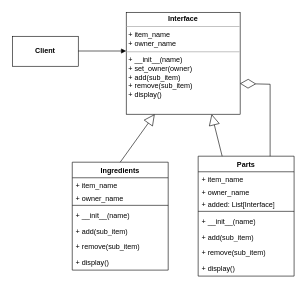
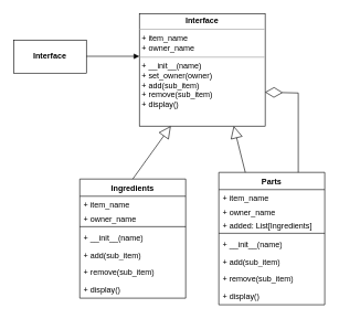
  <mxCell id="0" />
  <mxCell id="1" parent="0" />
  <mxCell id="2" value="Ingredients" style="swimlane;fontStyle=1;align=center;verticalAlign=top;childLayout=stackLayout;horizontal=1;startSize=26;horizontalStack=0;resizeParent=1;resizeParentMax=0;resizeLast=0;collapsible=1;marginBottom=0;whiteSpace=wrap;html=1;" parent="1" vertex="1"><mxGeometry x="120" y="270" width="160" height="180" as="geometry" /></mxCell>
  <mxCell id="3" value="+ item_name" style="text;strokeColor=none;fillColor=none;align=left;verticalAlign=top;spacingLeft=4;spacingRight=4;overflow=hidden;rotatable=0;points=[[0,0.5],[1,0.5]];portConstraint=eastwest;whiteSpace=wrap;html=1;" parent="2" vertex="1"><mxGeometry y="26" width="160" height="22" as="geometry" /></mxCell>
  <mxCell id="4" value="+ owner_name" style="text;strokeColor=none;fillColor=none;align=left;verticalAlign=top;spacingLeft=4;spacingRight=4;overflow=hidden;rotatable=0;points=[[0,0.5],[1,0.5]];portConstraint=eastwest;whiteSpace=wrap;html=1;" parent="2" vertex="1"><mxGeometry y="48" width="160" height="20" as="geometry" /></mxCell>
  <mxCell id="5" value="" style="line;strokeWidth=1;fillColor=none;align=left;verticalAlign=middle;spacingTop=-1;spacingLeft=3;spacingRight=3;rotatable=0;labelPosition=right;points=[];portConstraint=eastwest;strokeColor=inherit;" parent="2" vertex="1"><mxGeometry y="68" width="160" height="8" as="geometry" /></mxCell>
  <mxCell id="6" value="+ __init__(name)" style="text;strokeColor=none;fillColor=none;align=left;verticalAlign=top;spacingLeft=4;spacingRight=4;overflow=hidden;rotatable=0;points=[[0,0.5],[1,0.5]];portConstraint=eastwest;whiteSpace=wrap;html=1;" parent="2" vertex="1"><mxGeometry y="76" width="160" height="26" as="geometry" /></mxCell>
  <mxCell id="7" value="+ add(sub_item)" style="text;strokeColor=none;fillColor=none;align=left;verticalAlign=top;spacingLeft=4;spacingRight=4;overflow=hidden;rotatable=0;points=[[0,0.5],[1,0.5]];portConstraint=eastwest;whiteSpace=wrap;html=1;" parent="2" vertex="1"><mxGeometry y="102" width="160" height="26" as="geometry" /></mxCell>
  <mxCell id="8" value="+ remove(sub_item)" style="text;strokeColor=none;fillColor=none;align=left;verticalAlign=top;spacingLeft=4;spacingRight=4;overflow=hidden;rotatable=0;points=[[0,0.5],[1,0.5]];portConstraint=eastwest;whiteSpace=wrap;html=1;" parent="2" vertex="1"><mxGeometry y="128" width="160" height="26" as="geometry" /></mxCell>
  <mxCell id="9" value="+ display()" style="text;strokeColor=none;fillColor=none;align=left;verticalAlign=top;spacingLeft=4;spacingRight=4;overflow=hidden;rotatable=0;points=[[0,0.5],[1,0.5]];portConstraint=eastwest;whiteSpace=wrap;html=1;" parent="2" vertex="1"><mxGeometry y="154" width="160" height="26" as="geometry" /></mxCell>
  <mxCell id="10" value="&lt;p style=&quot;margin:0px;margin-top:4px;text-align:center;&quot;&gt;&lt;b&gt;Interface&lt;/b&gt;&lt;/p&gt;&lt;hr size=&quot;1&quot;&gt;&lt;p style=&quot;margin:0px;margin-left:4px;&quot;&gt;+ item_name&lt;/p&gt;&lt;p style=&quot;margin:0px;margin-left:4px;&quot;&gt;+ owner_name&lt;/p&gt;&lt;hr size=&quot;1&quot;&gt;&lt;p style=&quot;margin:0px;margin-left:4px;&quot;&gt;+ __init__(name)&lt;/p&gt;&lt;p style=&quot;margin:0px;margin-left:4px;&quot;&gt;+ set_owner(owner)&lt;/p&gt;&lt;p style=&quot;margin:0px;margin-left:4px;&quot;&gt;+ add(sub_item)&lt;br&gt;&lt;/p&gt;&lt;p style=&quot;margin:0px;margin-left:4px;&quot;&gt;+ remove(sub_item)&lt;br&gt;&lt;/p&gt;&lt;p style=&quot;margin:0px;margin-left:4px;&quot;&gt;+ display()&lt;br&gt;&lt;/p&gt;" style="verticalAlign=top;align=left;overflow=fill;fontSize=12;fontFamily=Helvetica;html=1;whiteSpace=wrap;" parent="1" vertex="1"><mxGeometry x="210" y="20" width="190" height="170" as="geometry" /></mxCell>
  <mxCell id="11" value="Parts" style="swimlane;fontStyle=1;align=center;verticalAlign=top;childLayout=stackLayout;horizontal=1;startSize=26;horizontalStack=0;resizeParent=1;resizeParentMax=0;resizeLast=0;collapsible=1;marginBottom=0;whiteSpace=wrap;html=1;" parent="1" vertex="1"><mxGeometry x="330" y="260" width="160" height="200" as="geometry" /></mxCell>
  <mxCell id="12" value="+ item_name" style="text;strokeColor=none;fillColor=none;align=left;verticalAlign=top;spacingLeft=4;spacingRight=4;overflow=hidden;rotatable=0;points=[[0,0.5],[1,0.5]];portConstraint=eastwest;whiteSpace=wrap;html=1;" parent="11" vertex="1"><mxGeometry y="26" width="160" height="22" as="geometry" /></mxCell>
  <mxCell id="13" value="+ owner_name" style="text;strokeColor=none;fillColor=none;align=left;verticalAlign=top;spacingLeft=4;spacingRight=4;overflow=hidden;rotatable=0;points=[[0,0.5],[1,0.5]];portConstraint=eastwest;whiteSpace=wrap;html=1;" parent="11" vertex="1"><mxGeometry y="48" width="160" height="20" as="geometry" /></mxCell>
- <mxCell id="14" value="+ added: List[Interface]" style="text;strokeColor=none;fillColor=none;align=left;verticalAlign=top;spacingLeft=4;spacingRight=4;overflow=hidden;rotatable=0;points=[[0,0.5],[1,0.5]];portConstraint=eastwest;whiteSpace=wrap;html=1;" parent="11" vertex="1"><mxGeometry y="68" width="160" height="20" as="geometry" /></mxCell>
+ <mxCell id="14" value="+ added: List[Ingredients]" style="text;strokeColor=none;fillColor=none;align=left;verticalAlign=top;spacingLeft=4;spacingRight=4;overflow=hidden;rotatable=0;points=[[0,0.5],[1,0.5]];portConstraint=eastwest;whiteSpace=wrap;html=1;" parent="11" vertex="1"><mxGeometry y="68" width="160" height="20" as="geometry" /></mxCell>
  <mxCell id="15" value="" style="line;strokeWidth=1;fillColor=none;align=left;verticalAlign=middle;spacingTop=-1;spacingLeft=3;spacingRight=3;rotatable=0;labelPosition=right;points=[];portConstraint=eastwest;strokeColor=inherit;" parent="11" vertex="1"><mxGeometry y="88" width="160" height="8" as="geometry" /></mxCell>
  <mxCell id="16" value="+ __init__(name)" style="text;strokeColor=none;fillColor=none;align=left;verticalAlign=top;spacingLeft=4;spacingRight=4;overflow=hidden;rotatable=0;points=[[0,0.5],[1,0.5]];portConstraint=eastwest;whiteSpace=wrap;html=1;" parent="11" vertex="1"><mxGeometry y="96" width="160" height="26" as="geometry" /></mxCell>
  <mxCell id="17" value="+ add(sub_item)" style="text;strokeColor=none;fillColor=none;align=left;verticalAlign=top;spacingLeft=4;spacingRight=4;overflow=hidden;rotatable=0;points=[[0,0.5],[1,0.5]];portConstraint=eastwest;whiteSpace=wrap;html=1;" parent="11" vertex="1"><mxGeometry y="122" width="160" height="26" as="geometry" /></mxCell>
  <mxCell id="18" value="+ remove(sub_item)" style="text;strokeColor=none;fillColor=none;align=left;verticalAlign=top;spacingLeft=4;spacingRight=4;overflow=hidden;rotatable=0;points=[[0,0.5],[1,0.5]];portConstraint=eastwest;whiteSpace=wrap;html=1;" parent="11" vertex="1"><mxGeometry y="148" width="160" height="26" as="geometry" /></mxCell>
  <mxCell id="19" value="+ display()" style="text;strokeColor=none;fillColor=none;align=left;verticalAlign=top;spacingLeft=4;spacingRight=4;overflow=hidden;rotatable=0;points=[[0,0.5],[1,0.5]];portConstraint=eastwest;whiteSpace=wrap;html=1;" parent="11" vertex="1"><mxGeometry y="174" width="160" height="26" as="geometry" /></mxCell>
- <mxCell id="20" value="&lt;b&gt;Client&lt;/b&gt;" style="html=1;whiteSpace=wrap;" parent="1" vertex="1"><mxGeometry x="20" y="60" width="110" height="50" as="geometry" /></mxCell>
+ <mxCell id="20" value="&lt;b&gt;Interface&lt;/b&gt;" style="html=1;whiteSpace=wrap;" parent="1" vertex="1"><mxGeometry x="20" y="60" width="110" height="50" as="geometry" /></mxCell>
  <mxCell id="21" value="" style="html=1;verticalAlign=bottom;endArrow=block;curved=0;rounded=0;" parent="1" edge="1"><mxGeometry width="80" relative="1" as="geometry"><mxPoint x="130" y="84.58" as="sourcePoint" /><mxPoint x="210" y="84.58" as="targetPoint" /></mxGeometry></mxCell>
  <mxCell id="22" value="" style="endArrow=diamondThin;endFill=0;endSize=24;html=1;rounded=0;exitX=0.75;exitY=0;exitDx=0;exitDy=0;entryX=0.999;entryY=0.699;entryDx=0;entryDy=0;entryPerimeter=0;" edge="1" parent="1" source="11" target="10"><mxGeometry width="160" relative="1" as="geometry"><mxPoint x="516.98" y="257.96" as="sourcePoint" /><mxPoint x="410" y="120" as="targetPoint" /><Array as="points"><mxPoint x="450" y="140" /></Array></mxGeometry></mxCell>
  <mxCell id="23" value="" style="endArrow=block;endSize=16;endFill=0;html=1;rounded=0;exitX=0.5;exitY=0;exitDx=0;exitDy=0;entryX=0.25;entryY=1;entryDx=0;entryDy=0;" edge="1" parent="1" source="2" target="10"><mxGeometry width="160" relative="1" as="geometry"><mxPoint x="180" y="250" as="sourcePoint" /><mxPoint x="340" y="250" as="targetPoint" /></mxGeometry></mxCell>
  <mxCell id="24" value="" style="endArrow=block;endSize=16;endFill=0;html=1;rounded=0;exitX=0.25;exitY=0;exitDx=0;exitDy=0;entryX=0.75;entryY=1;entryDx=0;entryDy=0;" edge="1" parent="1" source="11" target="10"><mxGeometry width="160" relative="1" as="geometry"><mxPoint x="294" y="270" as="sourcePoint" /><mxPoint x="352" y="190" as="targetPoint" /></mxGeometry></mxCell>
